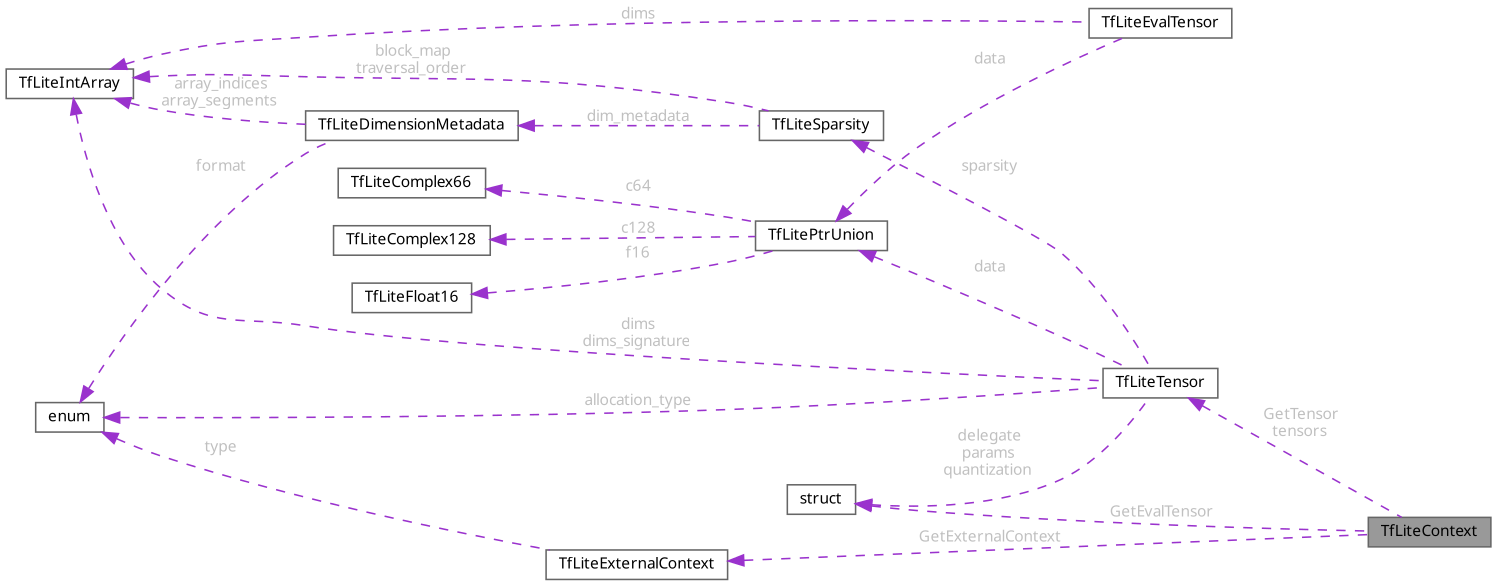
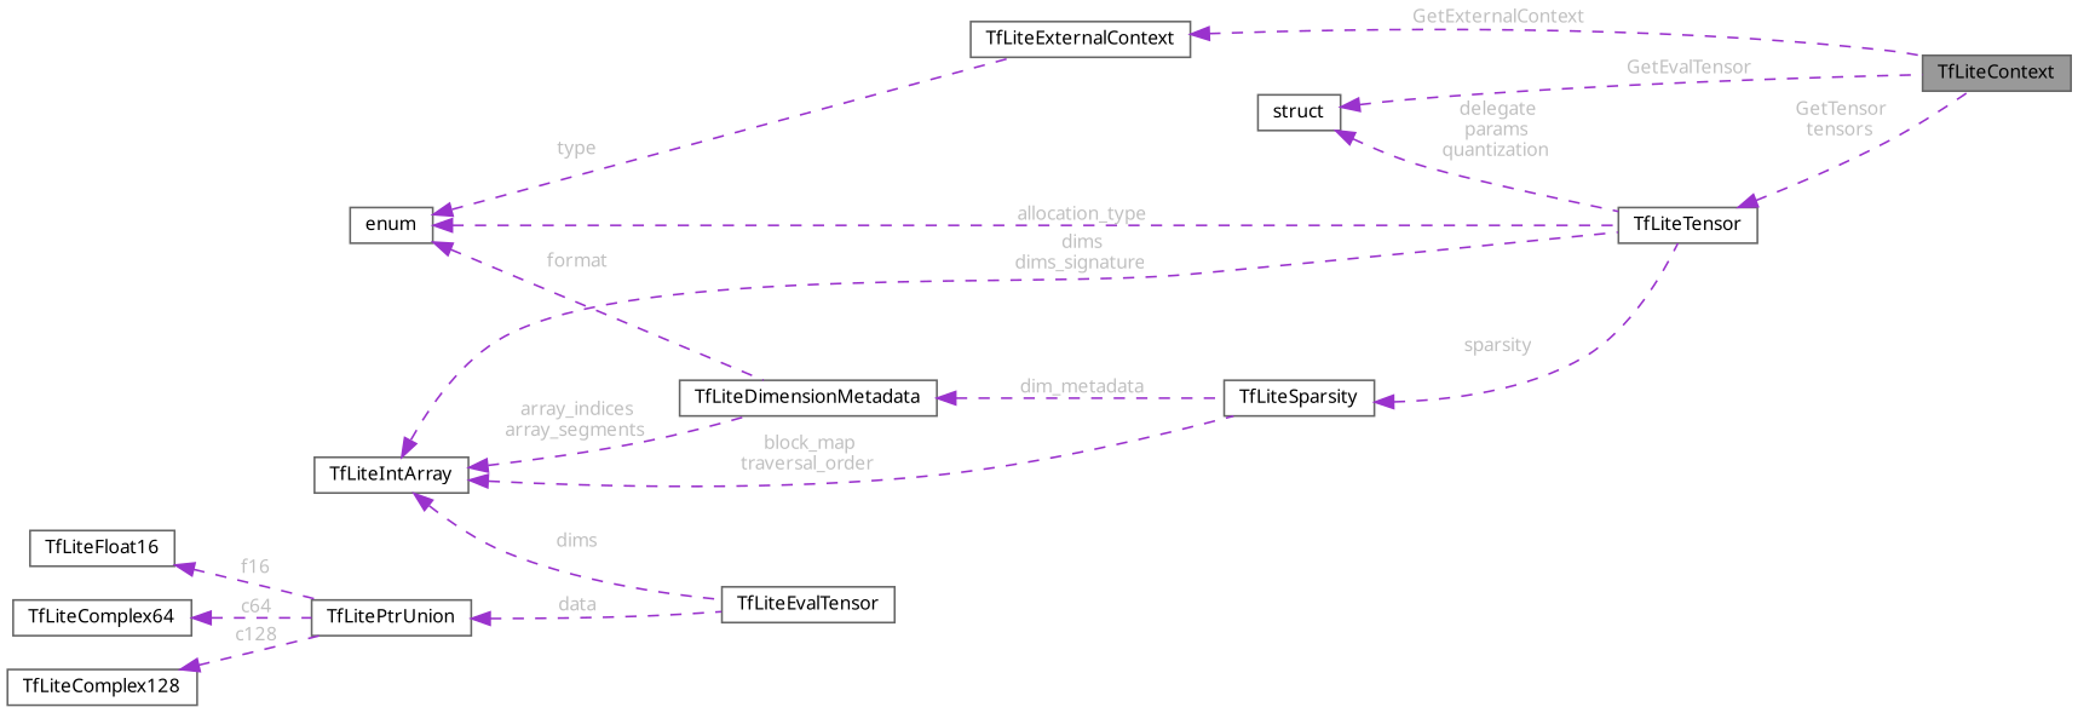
  digraph {
    fontname="Noto Sans"
    rankdir=LR
    node [color=gray40 fillcolor=white fontname="Noto Sans" fontsize=10 shape=box style=filled]
    edge [color=darkorchid3 dir=back fontcolor=grey fontname="Noto Sans" fontsize=10 labelfontname=Helvetica labelfontsize=10 style=dashed]
    n1 [fillcolor=grey60 fontcolor=black height=0.2 label=TfLiteContext width=0.4]
    n2 [height=0.2 label=TfLiteTensor width=0.4]
    n3 [height=0.2 label=TfLitePtrUnion width=0.4]
    n4 [height=0.2 label=TfLiteEvalTensor width=0.4]
    n5 [height=0.2 label=TfLiteFloat16 width=0.4]
-   n6 [height=0.2 label=TfLiteComplex66 width=0.4]
+   n6 [height=0.2 label=TfLiteComplex64 width=0.4]
    n7 [height=0.2 label=TfLiteComplex128 width=0.4]
    n8 [height=0.2 label=TfLiteIntArray width=0.4]
    n9 [height=0.2 label=TfLiteSparsity width=0.4]
    n10 [height=0.2 label=TfLiteDimensionMetadata width=0.4]
    n11 [height=0.2 label=struct width=0.4]
    n12 [height=0.2 label=enum width=0.4]
    n13 [height=0.2 label=TfLiteExternalContext width=0.4]
    n2 -> n1 [label=" GetTensor\ntensors"]
-   n3 -> n2 [label=" data"]
    n3 -> n4 [label=" data"]
    n5 -> n3 [label=" f16"]
    n6 -> n3 [label=" c64"]
    n7 -> n3 [label=" c128"]
    n8 -> n2 [label=" dims\ndims_signature"]
    n8 -> n4 [label=" dims"]
    n8 -> n9 [label=" block_map\ntraversal_order"]
    n8 -> n10 [label=" array_indices\narray_segments"]
    n9 -> n2 [label=" sparsity"]
    n10 -> n9 [label=" dim_metadata"]
    n11 -> n1 [label=" GetEvalTensor"]
    n11 -> n2 [label=" delegate\nparams\nquantization"]
    n12 -> n2 [label=" allocation_type"]
    n12 -> n10 [label=" format"]
    n12 -> n13 [label=" type"]
    n13 -> n1 [label=" GetExternalContext"]
  }
